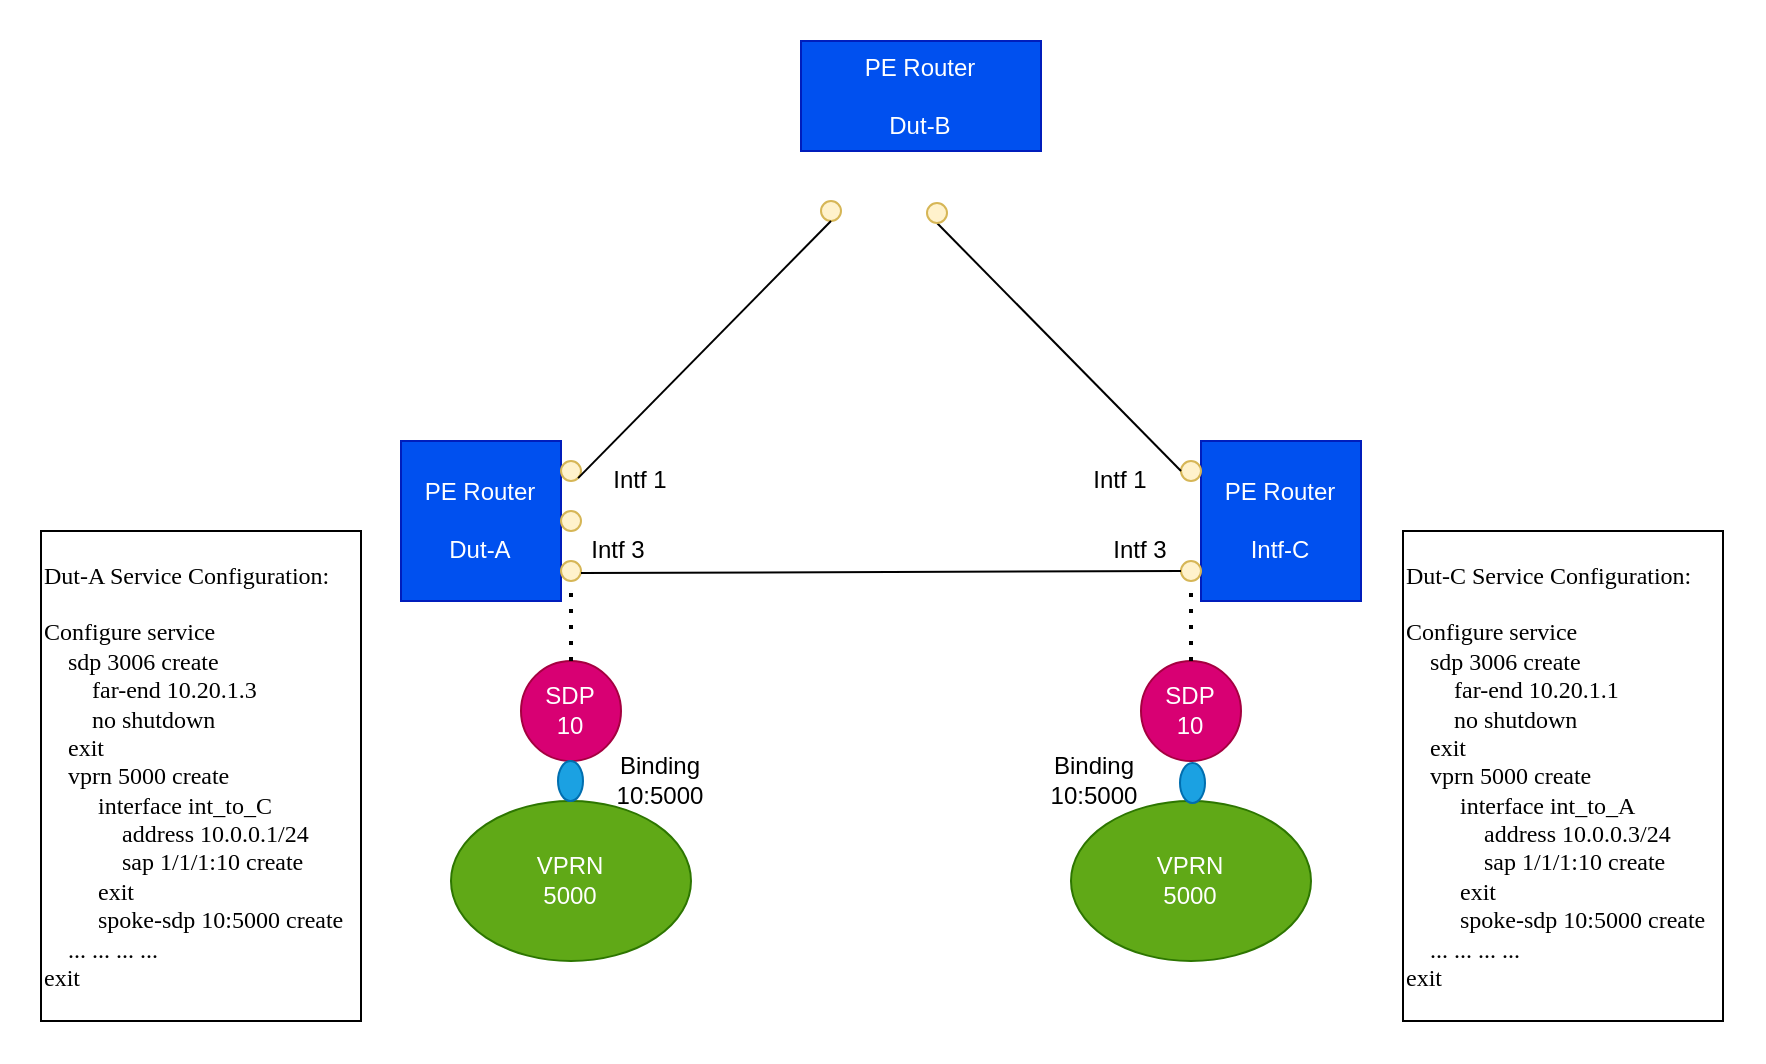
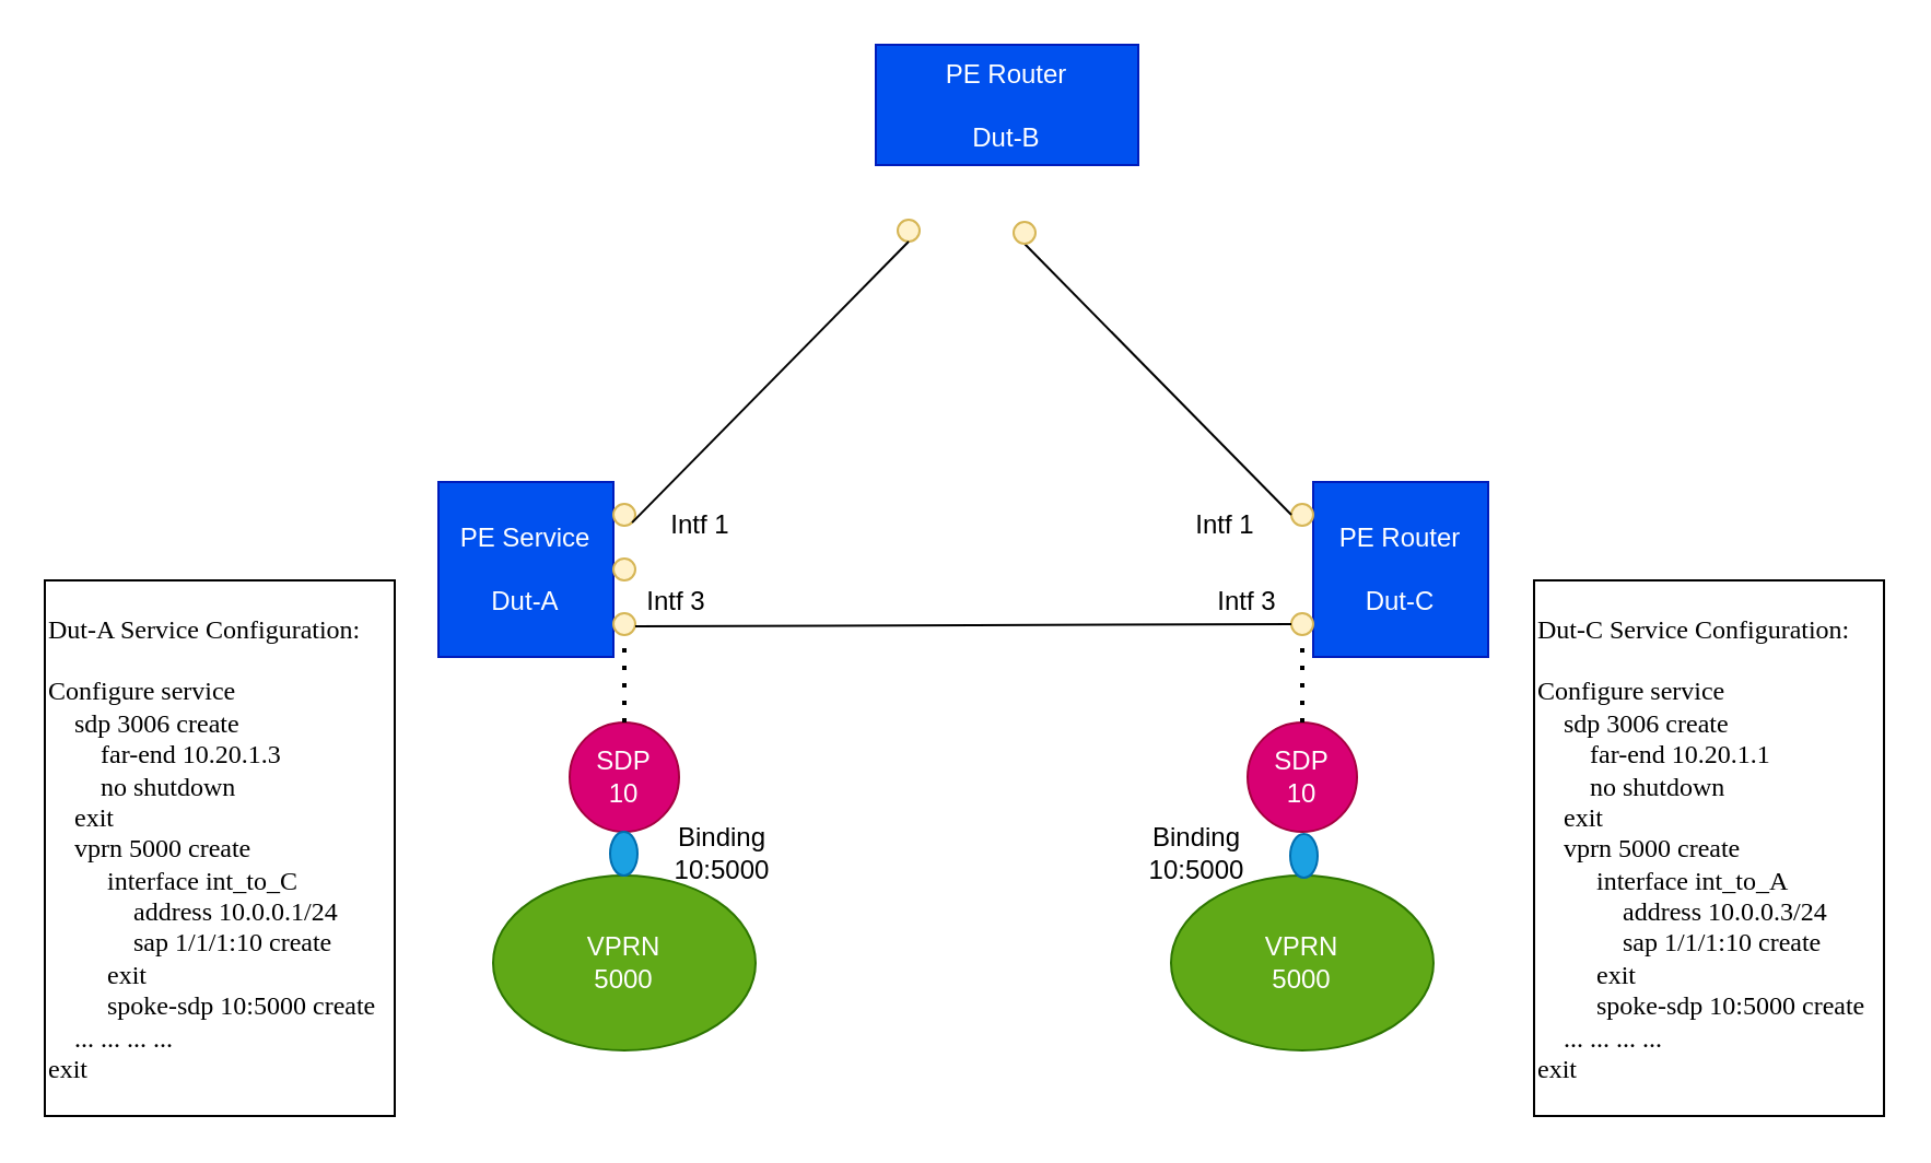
  <mxCell id="0" />
  <mxCell id="1" parent="0" />
- <mxCell id="2" value="PE Router&lt;br&gt;&lt;br&gt;Intf-C" style="whiteSpace=wrap;html=1;aspect=fixed;fillColor=#0050ef;strokeColor=#001DBC;fontColor=#ffffff;" vertex="1" parent="1"><mxGeometry x="600" y="220" width="80" height="80" as="geometry" /></mxCell>
- <mxCell id="3" value="PE Router&lt;br&gt;&lt;br&gt;Dut-A" style="whiteSpace=wrap;html=1;aspect=fixed;fillColor=#0050ef;strokeColor=#001DBC;fontColor=#ffffff;" vertex="1" parent="1"><mxGeometry x="200" y="220" width="80" height="80" as="geometry" /></mxCell>
+ <mxCell id="2" value="PE Router&lt;br&gt;&lt;br&gt;Dut-C" style="whiteSpace=wrap;html=1;aspect=fixed;fillColor=#0050ef;strokeColor=#001DBC;fontColor=#ffffff;" vertex="1" parent="1"><mxGeometry x="600" y="220" width="80" height="80" as="geometry" /></mxCell>
+ <mxCell id="3" value="PE Service&lt;br&gt;&lt;br&gt;Dut-A" style="whiteSpace=wrap;html=1;aspect=fixed;fillColor=#0050ef;strokeColor=#001DBC;fontColor=#ffffff;" vertex="1" parent="1"><mxGeometry x="200" y="220" width="80" height="80" as="geometry" /></mxCell>
  <mxCell id="4" value="PE Router&lt;br&gt;&lt;br&gt;Dut-B" style="whiteSpace=wrap;html=1;aspect=fixed;fillColor=#0050ef;fontColor=#ffffff;strokeColor=#001DBC;" vertex="1" parent="1"><mxGeometry x="400" y="20" width="120" height="55" as="geometry" /></mxCell>
  <mxCell id="5" value="" style="ellipse;whiteSpace=wrap;html=1;aspect=fixed;fillColor=#fff2cc;strokeColor=#d6b656;" vertex="1" parent="1"><mxGeometry x="280" y="230" width="10" height="10" as="geometry" /></mxCell>
  <mxCell id="6" value="" style="ellipse;whiteSpace=wrap;html=1;aspect=fixed;fillColor=#fff2cc;strokeColor=#d6b656;" vertex="1" parent="1"><mxGeometry x="280" y="255" width="10" height="10" as="geometry" /></mxCell>
  <mxCell id="7" value="" style="ellipse;whiteSpace=wrap;html=1;aspect=fixed;fillColor=#fff2cc;strokeColor=#d6b656;" vertex="1" parent="1"><mxGeometry x="280" y="280" width="10" height="10" as="geometry" /></mxCell>
  <mxCell id="8" value="" style="ellipse;whiteSpace=wrap;html=1;aspect=fixed;fillColor=#fff2cc;strokeColor=#d6b656;" vertex="1" parent="1"><mxGeometry x="590" y="230" width="10" height="10" as="geometry" /></mxCell>
  <mxCell id="9" value="" style="ellipse;whiteSpace=wrap;html=1;aspect=fixed;fillColor=#fff2cc;strokeColor=#d6b656;" vertex="1" parent="1"><mxGeometry x="590" y="280" width="10" height="10" as="geometry" /></mxCell>
  <mxCell id="10" value="" style="ellipse;whiteSpace=wrap;html=1;aspect=fixed;fillColor=#fff2cc;strokeColor=#d6b656;" vertex="1" parent="1"><mxGeometry x="410" y="100" width="10" height="10" as="geometry" /></mxCell>
  <mxCell id="11" value="Intf 1" style="text;html=1;strokeColor=none;fillColor=none;align=center;verticalAlign=middle;whiteSpace=wrap;rounded=0;" vertex="1" parent="1"><mxGeometry x="290" y="225" width="60" height="30" as="geometry" /></mxCell>
  <mxCell id="12" value="Intf 3" style="text;html=1;strokeColor=none;fillColor=none;align=center;verticalAlign=middle;whiteSpace=wrap;rounded=0;" vertex="1" parent="1"><mxGeometry x="278.5" y="260" width="60" height="30" as="geometry" /></mxCell>
  <mxCell id="13" value="Intf 3" style="text;html=1;strokeColor=none;fillColor=none;align=center;verticalAlign=middle;whiteSpace=wrap;rounded=0;" vertex="1" parent="1"><mxGeometry x="540" y="260" width="60" height="30" as="geometry" /></mxCell>
  <mxCell id="14" value="Intf 1" style="text;html=1;strokeColor=none;fillColor=none;align=center;verticalAlign=middle;whiteSpace=wrap;rounded=0;" vertex="1" parent="1"><mxGeometry x="530" y="225" width="60" height="30" as="geometry" /></mxCell>
  <mxCell id="15" value="" style="endArrow=none;html=1;rounded=0;entryX=0;entryY=0.5;entryDx=0;entryDy=0;" edge="1" parent="1" target="9"><mxGeometry width="50" height="50" relative="1" as="geometry"><mxPoint x="290" y="286" as="sourcePoint" /><mxPoint x="340" y="236" as="targetPoint" /></mxGeometry></mxCell>
  <mxCell id="16" value="SDP&lt;br&gt;10" style="ellipse;whiteSpace=wrap;html=1;aspect=fixed;fillColor=#d80073;fontColor=#ffffff;strokeColor=#A50040;" vertex="1" parent="1"><mxGeometry x="260" y="330" width="50" height="50" as="geometry" /></mxCell>
  <mxCell id="17" value="SDP&lt;br&gt;10" style="ellipse;whiteSpace=wrap;html=1;aspect=fixed;fillColor=#d80073;fontColor=#ffffff;strokeColor=#A50040;" vertex="1" parent="1"><mxGeometry x="570" y="330" width="50" height="50" as="geometry" /></mxCell>
  <mxCell id="18" value="VPRN&lt;br&gt;5000" style="ellipse;whiteSpace=wrap;html=1;fillColor=#60a917;fontColor=#ffffff;strokeColor=#2D7600;" vertex="1" parent="1"><mxGeometry x="225" y="400" width="120" height="80" as="geometry" /></mxCell>
  <mxCell id="19" value="VPRN&lt;br&gt;5000" style="ellipse;whiteSpace=wrap;html=1;fillColor=#60a917;fontColor=#ffffff;strokeColor=#2D7600;" vertex="1" parent="1"><mxGeometry x="535" y="400" width="120" height="80" as="geometry" /></mxCell>
  <mxCell id="20" value="" style="ellipse;whiteSpace=wrap;html=1;fillColor=#1ba1e2;fontColor=#ffffff;strokeColor=#006EAF;" vertex="1" parent="1"><mxGeometry x="278.5" y="380" width="12.5" height="20" as="geometry" /></mxCell>
  <mxCell id="21" value="" style="ellipse;whiteSpace=wrap;html=1;fillColor=#1ba1e2;fontColor=#ffffff;strokeColor=#006EAF;" vertex="1" parent="1"><mxGeometry x="589.5" y="381" width="12.5" height="20" as="geometry" /></mxCell>
  <mxCell id="22" value="Binding 10:5000" style="text;html=1;strokeColor=none;fillColor=none;align=center;verticalAlign=middle;whiteSpace=wrap;rounded=0;" vertex="1" parent="1"><mxGeometry x="300" y="375" width="60" height="30" as="geometry" /></mxCell>
  <mxCell id="23" value="Binding 10:5000" style="text;html=1;strokeColor=none;fillColor=none;align=center;verticalAlign=middle;whiteSpace=wrap;rounded=0;" vertex="1" parent="1"><mxGeometry x="517" y="375" width="60" height="30" as="geometry" /></mxCell>
  <mxCell id="24" value="&lt;div style=&quot;&quot;&gt;&lt;span style=&quot;font-family: &amp;quot;Times New Roman&amp;quot;; background-color: initial;&quot;&gt;Dut-C Service Configuration:&lt;/span&gt;&lt;/div&gt;&lt;font face=&quot;Times New Roman&quot;&gt;&lt;br&gt;Configure service&lt;br&gt;&lt;/font&gt;&lt;div&gt;&lt;font face=&quot;Times New Roman&quot;&gt;&amp;nbsp; &amp;nbsp; sdp 3006 create&lt;/font&gt;&lt;/div&gt;&lt;div&gt;&lt;font face=&quot;Times New Roman&quot;&gt;&amp;nbsp; &amp;nbsp; &amp;nbsp; &amp;nbsp;&lt;span style=&quot;background-color: initial;&quot;&gt;&amp;nbsp;far-end 10.20.1.1&lt;/span&gt;&lt;/font&gt;&lt;/div&gt;&lt;div&gt;&lt;font face=&quot;Times New Roman&quot;&gt;&amp;nbsp; &amp;nbsp; &amp;nbsp; &amp;nbsp; no shutdown&lt;/font&gt;&lt;/div&gt;&lt;div&gt;&lt;font face=&quot;Times New Roman&quot;&gt;&amp;nbsp; &amp;nbsp; exit&lt;/font&gt;&lt;/div&gt;&lt;div&gt;&lt;font face=&quot;Times New Roman&quot;&gt;&amp;nbsp; &amp;nbsp; vprn 5000 create&lt;/font&gt;&lt;/div&gt;&lt;div&gt;&lt;font face=&quot;Times New Roman&quot;&gt;&amp;nbsp; &amp;nbsp; &amp;nbsp; &amp;nbsp; &amp;nbsp;interface int_to_A&lt;/font&gt;&lt;/div&gt;&lt;div&gt;&lt;font face=&quot;Times New Roman&quot;&gt;&amp;nbsp; &amp;nbsp; &amp;nbsp; &amp;nbsp; &amp;nbsp; &amp;nbsp; &amp;nbsp;address 10.0.0.3/24&lt;/font&gt;&lt;/div&gt;&lt;div&gt;&lt;font face=&quot;Times New Roman&quot;&gt;&amp;nbsp; &amp;nbsp; &amp;nbsp; &amp;nbsp; &amp;nbsp; &amp;nbsp; &amp;nbsp;sap 1/1/1:10 create&lt;/font&gt;&lt;/div&gt;&lt;div&gt;&lt;font face=&quot;Times New Roman&quot;&gt;&amp;nbsp; &amp;nbsp; &amp;nbsp; &amp;nbsp; &amp;nbsp;exit&lt;/font&gt;&lt;/div&gt;&lt;div&gt;&lt;font face=&quot;Times New Roman&quot;&gt;&amp;nbsp; &amp;nbsp; &amp;nbsp; &amp;nbsp; &amp;nbsp;spoke-sdp 10:5000 create&lt;/font&gt;&lt;/div&gt;&lt;div&gt;&lt;font face=&quot;Times New Roman&quot;&gt;&amp;nbsp; &amp;nbsp; ... ... ... ...&lt;/font&gt;&lt;/div&gt;&lt;div&gt;&lt;font face=&quot;Times New Roman&quot;&gt;exit&lt;/font&gt;&lt;/div&gt;" style="rounded=0;whiteSpace=wrap;html=1;align=left;" vertex="1" parent="1"><mxGeometry x="701" y="265" width="160" height="245" as="geometry" /></mxCell>
  <mxCell id="25" value="" style="endArrow=none;dashed=1;html=1;dashPattern=1 3;strokeWidth=2;rounded=0;exitX=0.5;exitY=0;exitDx=0;exitDy=0;entryX=0.5;entryY=1;entryDx=0;entryDy=0;" edge="1" parent="1" source="16" target="7"><mxGeometry width="50" height="50" relative="1" as="geometry"><mxPoint x="240" y="340" as="sourcePoint" /><mxPoint x="250" y="320" as="targetPoint" /></mxGeometry></mxCell>
  <mxCell id="26" value="" style="endArrow=none;dashed=1;html=1;dashPattern=1 3;strokeWidth=2;rounded=0;exitX=0.5;exitY=0;exitDx=0;exitDy=0;" edge="1" parent="1" source="17"><mxGeometry width="50" height="50" relative="1" as="geometry"><mxPoint x="320" y="300" as="sourcePoint" /><mxPoint x="595" y="290" as="targetPoint" /></mxGeometry></mxCell>
  <mxCell id="27" value="&lt;div style=&quot;&quot;&gt;&lt;span style=&quot;font-family: &amp;quot;Times New Roman&amp;quot;; background-color: initial;&quot;&gt;Dut-A Service Configuration:&lt;/span&gt;&lt;/div&gt;&lt;font face=&quot;Times New Roman&quot;&gt;&lt;br&gt;Configure service&lt;br&gt;&lt;/font&gt;&lt;div&gt;&lt;font face=&quot;Times New Roman&quot;&gt;&amp;nbsp; &amp;nbsp; sdp 3006 create&lt;/font&gt;&lt;/div&gt;&lt;div&gt;&lt;font face=&quot;Times New Roman&quot;&gt;&amp;nbsp; &amp;nbsp; &amp;nbsp; &amp;nbsp;&lt;span style=&quot;background-color: initial;&quot;&gt;&amp;nbsp;far-end 10.20.1.3&lt;/span&gt;&lt;/font&gt;&lt;/div&gt;&lt;div&gt;&lt;font face=&quot;Times New Roman&quot;&gt;&amp;nbsp; &amp;nbsp; &amp;nbsp; &amp;nbsp; no shutdown&lt;/font&gt;&lt;/div&gt;&lt;div&gt;&lt;font face=&quot;Times New Roman&quot;&gt;&amp;nbsp; &amp;nbsp; exit&lt;/font&gt;&lt;/div&gt;&lt;div&gt;&lt;font face=&quot;Times New Roman&quot;&gt;&amp;nbsp; &amp;nbsp; vprn 5000 create&lt;/font&gt;&lt;/div&gt;&lt;div&gt;&lt;font face=&quot;Times New Roman&quot;&gt;&amp;nbsp; &amp;nbsp; &amp;nbsp; &amp;nbsp; &amp;nbsp;interface int_to_C&lt;/font&gt;&lt;/div&gt;&lt;div&gt;&lt;font face=&quot;Times New Roman&quot;&gt;&amp;nbsp; &amp;nbsp; &amp;nbsp; &amp;nbsp; &amp;nbsp; &amp;nbsp; &amp;nbsp;address 10.0.0.1/24&lt;/font&gt;&lt;/div&gt;&lt;div&gt;&lt;font face=&quot;Times New Roman&quot;&gt;&amp;nbsp; &amp;nbsp; &amp;nbsp; &amp;nbsp; &amp;nbsp; &amp;nbsp; &amp;nbsp;sap 1/1/1:10 create&lt;/font&gt;&lt;/div&gt;&lt;div&gt;&lt;font face=&quot;Times New Roman&quot;&gt;&amp;nbsp; &amp;nbsp; &amp;nbsp; &amp;nbsp; &amp;nbsp;exit&lt;/font&gt;&lt;/div&gt;&lt;div&gt;&lt;font face=&quot;Times New Roman&quot;&gt;&amp;nbsp; &amp;nbsp; &amp;nbsp; &amp;nbsp; &amp;nbsp;spoke-sdp 10:5000 create&lt;/font&gt;&lt;/div&gt;&lt;div&gt;&lt;font face=&quot;Times New Roman&quot;&gt;&amp;nbsp; &amp;nbsp; ... ... ... ...&lt;/font&gt;&lt;/div&gt;&lt;div&gt;&lt;font face=&quot;Times New Roman&quot;&gt;exit&lt;/font&gt;&lt;/div&gt;" style="rounded=0;whiteSpace=wrap;html=1;align=left;" vertex="1" parent="1"><mxGeometry x="20" y="265" width="160" height="245" as="geometry" /></mxCell>
  <mxCell id="28" value="" style="endArrow=none;html=1;rounded=0;exitX=1;exitY=1;exitDx=0;exitDy=0;entryX=0.5;entryY=1;entryDx=0;entryDy=0;" edge="1" parent="1" source="5" target="10"><mxGeometry width="50" height="50" relative="1" as="geometry"><mxPoint x="295" y="160" as="sourcePoint" /><mxPoint x="345" y="110" as="targetPoint" /></mxGeometry></mxCell>
  <mxCell id="29" value="" style="endArrow=none;html=1;rounded=0;exitX=0.5;exitY=1;exitDx=0;exitDy=0;" edge="1" parent="1" source="30"><mxGeometry width="50" height="50" relative="1" as="geometry"><mxPoint x="480" y="140" as="sourcePoint" /><mxPoint x="590" y="235" as="targetPoint" /></mxGeometry></mxCell>
  <mxCell id="30" value="" style="ellipse;whiteSpace=wrap;html=1;aspect=fixed;fillColor=#fff2cc;strokeColor=#d6b656;" vertex="1" parent="1"><mxGeometry x="463" y="101" width="10" height="10" as="geometry" /></mxCell>
